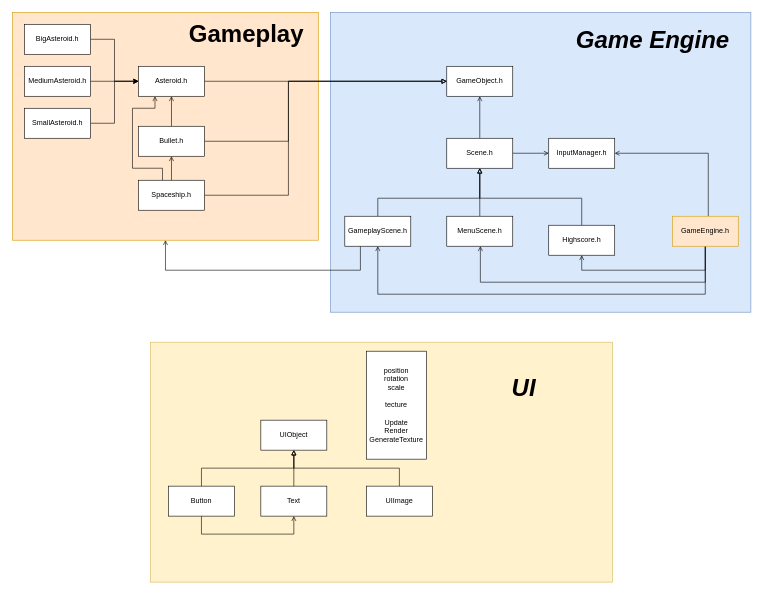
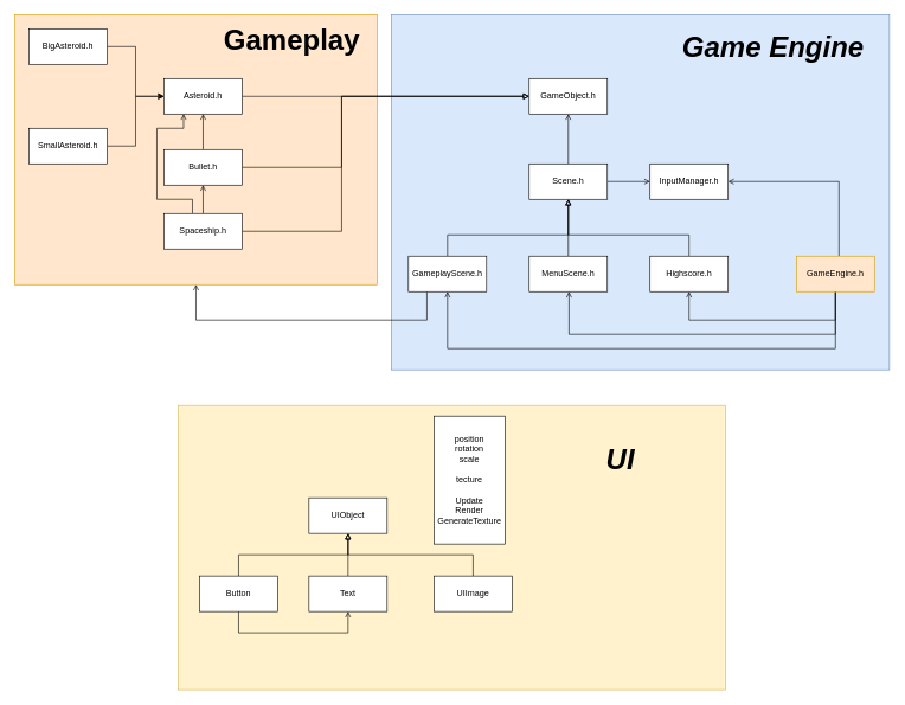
  <mxCell id="0" />
  <mxCell id="1" parent="0" />
  <mxCell id="2" value="" style="rounded=0;whiteSpace=wrap;html=1;fillColor=#fff2cc;strokeColor=#d6b656;" vertex="1" parent="1"><mxGeometry x="250" y="570" width="770" height="400" as="geometry" /></mxCell>
  <mxCell id="3" value="" style="html=1;whiteSpace=wrap;fillColor=#ffe6cc;strokeColor=#d79b00;" parent="1" vertex="1"><mxGeometry x="20" y="20" width="510" height="380" as="geometry" /></mxCell>
  <mxCell id="4" value="" style="html=1;whiteSpace=wrap;fillColor=#dae8fc;strokeColor=#6c8ebf;" parent="1" vertex="1"><mxGeometry x="550" y="20" width="701" height="500" as="geometry" /></mxCell>
  <mxCell id="5" value="GameObject.h" style="html=1;whiteSpace=wrap;" parent="1" vertex="1"><mxGeometry x="744" y="110" width="110" height="50" as="geometry" /></mxCell>
  <mxCell id="6" style="edgeStyle=orthogonalEdgeStyle;rounded=0;orthogonalLoop=1;jettySize=auto;html=1;endArrow=open;endFill=0;" parent="1" source="8" target="5" edge="1"><mxGeometry relative="1" as="geometry" /></mxCell>
  <mxCell id="7" style="edgeStyle=orthogonalEdgeStyle;rounded=0;orthogonalLoop=1;jettySize=auto;html=1;entryX=0;entryY=0.5;entryDx=0;entryDy=0;endArrow=open;endFill=0;" parent="1" source="8" target="21" edge="1"><mxGeometry relative="1" as="geometry" /></mxCell>
  <mxCell id="8" value="Scene.h" style="html=1;whiteSpace=wrap;" parent="1" vertex="1"><mxGeometry x="744" y="230" width="110" height="50" as="geometry" /></mxCell>
  <mxCell id="9" style="edgeStyle=orthogonalEdgeStyle;rounded=0;orthogonalLoop=1;jettySize=auto;html=1;endArrow=block;endFill=0;" parent="1" source="11" target="8" edge="1"><mxGeometry relative="1" as="geometry"><Array as="points"><mxPoint x="629" y="330" /><mxPoint x="799" y="330" /></Array></mxGeometry></mxCell>
  <mxCell id="10" style="edgeStyle=orthogonalEdgeStyle;rounded=0;orthogonalLoop=1;jettySize=auto;html=1;entryX=0.5;entryY=1;entryDx=0;entryDy=0;endArrow=open;endFill=0;" parent="1" source="11" target="3" edge="1"><mxGeometry relative="1" as="geometry"><Array as="points"><mxPoint x="600" y="450" /><mxPoint x="275" y="450" /></Array></mxGeometry></mxCell>
  <mxCell id="11" value="GameplayScene.h" style="html=1;whiteSpace=wrap;" parent="1" vertex="1"><mxGeometry x="574" y="360" width="110" height="50" as="geometry" /></mxCell>
  <mxCell id="12" style="edgeStyle=orthogonalEdgeStyle;rounded=0;orthogonalLoop=1;jettySize=auto;html=1;endArrow=block;endFill=0;" parent="1" source="13" target="8" edge="1"><mxGeometry relative="1" as="geometry" /></mxCell>
  <mxCell id="13" value="MenuScene.h" style="html=1;whiteSpace=wrap;" parent="1" vertex="1"><mxGeometry x="744" y="360" width="110" height="50" as="geometry" /></mxCell>
  <mxCell id="14" style="edgeStyle=orthogonalEdgeStyle;rounded=0;orthogonalLoop=1;jettySize=auto;html=1;entryX=0.5;entryY=1;entryDx=0;entryDy=0;endArrow=block;endFill=0;" parent="1" source="15" target="8" edge="1"><mxGeometry relative="1" as="geometry"><Array as="points"><mxPoint x="969" y="330" /><mxPoint x="799" y="330" /></Array></mxGeometry></mxCell>
- <mxCell id="15" value="Highscore.h" style="html=1;whiteSpace=wrap;" parent="1" vertex="1"><mxGeometry x="914" y="375" width="110" height="50" as="geometry" /></mxCell>
+ <mxCell id="15" value="Highscore.h" style="html=1;whiteSpace=wrap;" parent="1" vertex="1"><mxGeometry x="914" y="360" width="110" height="50" as="geometry" /></mxCell>
  <mxCell id="16" style="edgeStyle=orthogonalEdgeStyle;rounded=0;orthogonalLoop=1;jettySize=auto;html=1;entryX=1;entryY=0.5;entryDx=0;entryDy=0;endArrow=open;endFill=0;" parent="1" source="20" target="21" edge="1"><mxGeometry relative="1" as="geometry"><Array as="points"><mxPoint x="1180" y="255" /></Array></mxGeometry></mxCell>
  <mxCell id="17" style="edgeStyle=orthogonalEdgeStyle;rounded=0;orthogonalLoop=1;jettySize=auto;html=1;endArrow=open;endFill=0;" parent="1" source="20" target="11" edge="1"><mxGeometry relative="1" as="geometry"><Array as="points"><mxPoint x="1175" y="490" /><mxPoint x="629" y="490" /></Array></mxGeometry></mxCell>
  <mxCell id="18" style="edgeStyle=orthogonalEdgeStyle;rounded=0;orthogonalLoop=1;jettySize=auto;html=1;endArrow=open;endFill=0;" parent="1" source="20" target="13" edge="1"><mxGeometry relative="1" as="geometry"><Array as="points"><mxPoint x="1175" y="470" /><mxPoint x="800" y="470" /></Array></mxGeometry></mxCell>
  <mxCell id="19" style="edgeStyle=orthogonalEdgeStyle;rounded=0;orthogonalLoop=1;jettySize=auto;html=1;endArrow=open;endFill=0;" parent="1" source="20" target="15" edge="1"><mxGeometry relative="1" as="geometry"><Array as="points"><mxPoint x="1175" y="450" /><mxPoint x="969" y="450" /></Array></mxGeometry></mxCell>
  <mxCell id="20" value="GameEngine.h" style="html=1;whiteSpace=wrap;fillColor=#ffe6cc;strokeColor=#d79b00;" parent="1" vertex="1"><mxGeometry x="1120" y="360" width="110" height="50" as="geometry" /></mxCell>
  <mxCell id="21" value="InputManager.h" style="html=1;whiteSpace=wrap;" parent="1" vertex="1"><mxGeometry x="914" y="230" width="110" height="50" as="geometry" /></mxCell>
  <mxCell id="22" value="&lt;font style=&quot;font-size: 40px;&quot;&gt;&lt;i&gt;&lt;b&gt;Game Engine&lt;/b&gt;&lt;/i&gt;&lt;/font&gt;" style="text;html=1;strokeColor=none;fillColor=none;align=center;verticalAlign=middle;whiteSpace=wrap;rounded=0;" parent="1" vertex="1"><mxGeometry x="940" y="50" width="295" height="30" as="geometry" /></mxCell>
  <mxCell id="23" style="edgeStyle=orthogonalEdgeStyle;rounded=0;orthogonalLoop=1;jettySize=auto;html=1;entryX=0.5;entryY=1;entryDx=0;entryDy=0;endArrow=open;endFill=0;" parent="1" source="26" target="31" edge="1"><mxGeometry relative="1" as="geometry" /></mxCell>
  <mxCell id="24" style="edgeStyle=orthogonalEdgeStyle;rounded=0;orthogonalLoop=1;jettySize=auto;html=1;entryX=0.25;entryY=1;entryDx=0;entryDy=0;endArrow=open;endFill=0;" parent="1" source="26" target="28" edge="1"><mxGeometry relative="1" as="geometry"><mxPoint x="220" y="190" as="targetPoint" /><Array as="points"><mxPoint x="270" y="280" /><mxPoint x="220" y="280" /><mxPoint x="220" y="180" /><mxPoint x="258" y="180" /></Array></mxGeometry></mxCell>
  <mxCell id="25" style="edgeStyle=orthogonalEdgeStyle;rounded=0;orthogonalLoop=1;jettySize=auto;html=1;entryX=0;entryY=0.5;entryDx=0;entryDy=0;endArrow=block;endFill=0;" parent="1" source="26" target="5" edge="1"><mxGeometry relative="1" as="geometry"><Array as="points"><mxPoint x="480" y="325" /><mxPoint x="480" y="135" /></Array></mxGeometry></mxCell>
  <mxCell id="26" value="Spaceship.h" style="html=1;whiteSpace=wrap;" parent="1" vertex="1"><mxGeometry x="230" y="300" width="110" height="50" as="geometry" /></mxCell>
  <mxCell id="27" style="edgeStyle=orthogonalEdgeStyle;rounded=0;orthogonalLoop=1;jettySize=auto;html=1;endArrow=block;endFill=0;" parent="1" source="28" target="5" edge="1"><mxGeometry relative="1" as="geometry"><Array as="points"><mxPoint x="550" y="135" /><mxPoint x="550" y="135" /></Array></mxGeometry></mxCell>
  <mxCell id="28" value="Asteroid.h" style="html=1;whiteSpace=wrap;" parent="1" vertex="1"><mxGeometry x="230" y="110" width="110" height="50" as="geometry" /></mxCell>
  <mxCell id="29" style="edgeStyle=orthogonalEdgeStyle;rounded=0;orthogonalLoop=1;jettySize=auto;html=1;endArrow=open;endFill=0;" parent="1" source="31" target="28" edge="1"><mxGeometry relative="1" as="geometry" /></mxCell>
  <mxCell id="30" style="edgeStyle=orthogonalEdgeStyle;rounded=0;orthogonalLoop=1;jettySize=auto;html=1;entryX=0;entryY=0.5;entryDx=0;entryDy=0;endArrow=block;endFill=0;" parent="1" source="31" target="5" edge="1"><mxGeometry relative="1" as="geometry"><Array as="points"><mxPoint x="480" y="235" /><mxPoint x="480" y="135" /></Array></mxGeometry></mxCell>
  <mxCell id="31" value="Bullet.h" style="html=1;whiteSpace=wrap;" parent="1" vertex="1"><mxGeometry x="230" y="210" width="110" height="50" as="geometry" /></mxCell>
  <mxCell id="32" style="edgeStyle=orthogonalEdgeStyle;rounded=0;orthogonalLoop=1;jettySize=auto;html=1;entryX=0;entryY=0.5;entryDx=0;entryDy=0;endArrow=block;endFill=0;" parent="1" source="33" target="28" edge="1"><mxGeometry relative="1" as="geometry" /></mxCell>
  <mxCell id="33" value="BigAsteroid.h" style="html=1;whiteSpace=wrap;" parent="1" vertex="1"><mxGeometry x="40" y="40" width="110" height="50" as="geometry" /></mxCell>
- <mxCell id="34" style="edgeStyle=orthogonalEdgeStyle;rounded=0;orthogonalLoop=1;jettySize=auto;html=1;entryX=0;entryY=0.5;entryDx=0;entryDy=0;" parent="1" source="35" target="28" edge="1"><mxGeometry relative="1" as="geometry" /></mxCell>
- <mxCell id="35" value="MediumAsteroid.h" style="html=1;whiteSpace=wrap;" parent="1" vertex="1"><mxGeometry x="40" y="110" width="110" height="50" as="geometry" /></mxCell>
  <mxCell id="36" style="edgeStyle=orthogonalEdgeStyle;rounded=0;orthogonalLoop=1;jettySize=auto;html=1;entryX=0;entryY=0.5;entryDx=0;entryDy=0;" parent="1" source="37" target="28" edge="1"><mxGeometry relative="1" as="geometry" /></mxCell>
  <mxCell id="37" value="SmallAsteroid.h" style="html=1;whiteSpace=wrap;" parent="1" vertex="1"><mxGeometry x="40" y="180" width="110" height="50" as="geometry" /></mxCell>
  <mxCell id="38" value="&lt;font style=&quot;font-size: 40px;&quot;&gt;&lt;b&gt;Gameplay&lt;/b&gt;&lt;/font&gt;" style="text;html=1;strokeColor=none;fillColor=none;align=center;verticalAlign=middle;whiteSpace=wrap;rounded=0;" parent="1" vertex="1"><mxGeometry x="380" y="40" width="60" height="30" as="geometry" /></mxCell>
  <mxCell id="39" style="edgeStyle=orthogonalEdgeStyle;rounded=0;orthogonalLoop=1;jettySize=auto;html=1;entryX=0.5;entryY=1;entryDx=0;entryDy=0;endArrow=block;endFill=0;" edge="1" parent="1" source="40" target="46"><mxGeometry relative="1" as="geometry" /></mxCell>
  <mxCell id="40" value="Text" style="html=1;whiteSpace=wrap;" vertex="1" parent="1"><mxGeometry x="434" y="810" width="110" height="50" as="geometry" /></mxCell>
  <mxCell id="41" style="edgeStyle=orthogonalEdgeStyle;rounded=0;orthogonalLoop=1;jettySize=auto;html=1;entryX=0.5;entryY=1;entryDx=0;entryDy=0;endArrow=block;endFill=0;" edge="1" parent="1" source="42" target="46"><mxGeometry relative="1" as="geometry"><Array as="points"><mxPoint x="665" y="780" /><mxPoint x="489" y="780" /></Array></mxGeometry></mxCell>
  <mxCell id="42" value="UIImage" style="html=1;whiteSpace=wrap;" vertex="1" parent="1"><mxGeometry x="610" y="810" width="110" height="50" as="geometry" /></mxCell>
  <mxCell id="43" style="edgeStyle=orthogonalEdgeStyle;rounded=0;orthogonalLoop=1;jettySize=auto;html=1;entryX=0.5;entryY=1;entryDx=0;entryDy=0;endArrow=open;endFill=0;" edge="1" parent="1" source="45" target="40"><mxGeometry relative="1" as="geometry"><Array as="points"><mxPoint x="335" y="890" /><mxPoint x="489" y="890" /></Array></mxGeometry></mxCell>
  <mxCell id="44" style="edgeStyle=orthogonalEdgeStyle;rounded=0;orthogonalLoop=1;jettySize=auto;html=1;endArrow=block;endFill=0;" edge="1" parent="1" source="45" target="46"><mxGeometry relative="1" as="geometry"><Array as="points"><mxPoint x="335" y="780" /><mxPoint x="489" y="780" /></Array></mxGeometry></mxCell>
  <mxCell id="45" value="Button" style="html=1;whiteSpace=wrap;" vertex="1" parent="1"><mxGeometry x="280" y="810" width="110" height="50" as="geometry" /></mxCell>
  <mxCell id="46" value="UIObject" style="html=1;whiteSpace=wrap;" vertex="1" parent="1"><mxGeometry x="434" y="700" width="110" height="50" as="geometry" /></mxCell>
  <mxCell id="47" value="&lt;font style=&quot;font-size: 40px;&quot;&gt;&lt;i&gt;&lt;b&gt;UI&lt;/b&gt;&lt;/i&gt;&lt;/font&gt;" style="text;html=1;strokeColor=none;fillColor=none;align=center;verticalAlign=middle;whiteSpace=wrap;rounded=0;" vertex="1" parent="1"><mxGeometry x="725" y="630" width="295" height="30" as="geometry" /></mxCell>
  <mxCell id="48" value="position&lt;br&gt;rotation&lt;br&gt;scale&lt;br&gt;&lt;br&gt;tecture&lt;br&gt;&lt;br&gt;Update&lt;br&gt;Render&lt;br&gt;GenerateTexture" style="html=1;whiteSpace=wrap;" vertex="1" parent="1"><mxGeometry x="610" y="585" width="100" height="180" as="geometry" /></mxCell>
